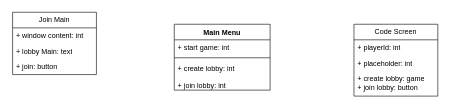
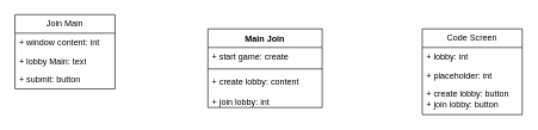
  <mxCell id="0" />
  <mxCell id="1" parent="0" />
- <mxCell id="2" value="Main Menu" style="swimlane;fontStyle=1;align=center;verticalAlign=top;childLayout=stackLayout;horizontal=1;startSize=26;horizontalStack=0;resizeParent=1;resizeParentMax=0;resizeLast=0;collapsible=1;marginBottom=0;whiteSpace=wrap;html=1;" parent="1" vertex="1"><mxGeometry x="290" y="40" width="160" height="110" as="geometry"><mxRectangle x="340" y="270" width="100" height="30" as="alternateBounds" /></mxGeometry></mxCell>
- <mxCell id="3" value="+ start game: int&amp;nbsp;" style="text;strokeColor=none;fillColor=none;align=left;verticalAlign=top;spacingLeft=4;spacingRight=4;overflow=hidden;rotatable=0;points=[[0,0.5],[1,0.5]];portConstraint=eastwest;whiteSpace=wrap;html=1;" parent="2" vertex="1"><mxGeometry y="26" width="160" height="26" as="geometry" /></mxCell>
+ <mxCell id="2" value="Main Join" style="swimlane;fontStyle=1;align=center;verticalAlign=top;childLayout=stackLayout;horizontal=1;startSize=26;horizontalStack=0;resizeParent=1;resizeParentMax=0;resizeLast=0;collapsible=1;marginBottom=0;whiteSpace=wrap;html=1;" parent="1" vertex="1"><mxGeometry x="290" y="40" width="160" height="110" as="geometry"><mxRectangle x="340" y="270" width="100" height="30" as="alternateBounds" /></mxGeometry></mxCell>
+ <mxCell id="3" value="+ start game: create&amp;nbsp;" style="text;strokeColor=none;fillColor=none;align=left;verticalAlign=top;spacingLeft=4;spacingRight=4;overflow=hidden;rotatable=0;points=[[0,0.5],[1,0.5]];portConstraint=eastwest;whiteSpace=wrap;html=1;" parent="2" vertex="1"><mxGeometry y="26" width="160" height="26" as="geometry" /></mxCell>
  <mxCell id="4" value="" style="line;strokeWidth=1;fillColor=none;align=left;verticalAlign=middle;spacingTop=-1;spacingLeft=3;spacingRight=3;rotatable=0;labelPosition=right;points=[];portConstraint=eastwest;strokeColor=inherit;" parent="2" vertex="1"><mxGeometry y="52" width="160" height="8" as="geometry" /></mxCell>
- <mxCell id="5" value="+ create lobby: int&amp;nbsp;&lt;div&gt;&lt;br&gt;&lt;/div&gt;&lt;div&gt;+ join lobby: int&amp;nbsp;&lt;/div&gt;" style="text;strokeColor=none;fillColor=none;align=left;verticalAlign=top;spacingLeft=4;spacingRight=4;overflow=hidden;rotatable=0;points=[[0,0.5],[1,0.5]];portConstraint=eastwest;whiteSpace=wrap;html=1;" parent="2" vertex="1"><mxGeometry y="60" width="160" height="50" as="geometry" /></mxCell>
+ <mxCell id="5" value="+ create lobby: content&amp;nbsp;&lt;div&gt;&lt;br&gt;&lt;/div&gt;&lt;div&gt;+ join lobby: int&amp;nbsp;&lt;/div&gt;" style="text;strokeColor=none;fillColor=none;align=left;verticalAlign=top;spacingLeft=4;spacingRight=4;overflow=hidden;rotatable=0;points=[[0,0.5],[1,0.5]];portConstraint=eastwest;whiteSpace=wrap;html=1;" parent="2" vertex="1"><mxGeometry y="60" width="160" height="50" as="geometry" /></mxCell>
  <mxCell id="6" value="Join Main" style="swimlane;fontStyle=0;childLayout=stackLayout;horizontal=1;startSize=26;fillColor=none;horizontalStack=0;resizeParent=1;resizeParentMax=0;resizeLast=0;collapsible=1;marginBottom=0;whiteSpace=wrap;html=1;" vertex="1" parent="1"><mxGeometry x="20" y="20" width="140" height="104" as="geometry" /></mxCell>
  <mxCell id="7" value="+ window content: int&amp;nbsp;" style="text;strokeColor=none;fillColor=none;align=left;verticalAlign=top;spacingLeft=4;spacingRight=4;overflow=hidden;rotatable=0;points=[[0,0.5],[1,0.5]];portConstraint=eastwest;whiteSpace=wrap;html=1;" vertex="1" parent="6"><mxGeometry y="26" width="140" height="26" as="geometry" /></mxCell>
  <mxCell id="8" value="+ lobby Main: text" style="text;strokeColor=none;fillColor=none;align=left;verticalAlign=top;spacingLeft=4;spacingRight=4;overflow=hidden;rotatable=0;points=[[0,0.5],[1,0.5]];portConstraint=eastwest;whiteSpace=wrap;html=1;" vertex="1" parent="6"><mxGeometry y="52" width="140" height="26" as="geometry" /></mxCell>
- <mxCell id="9" value="+ join: button" style="text;strokeColor=none;fillColor=none;align=left;verticalAlign=top;spacingLeft=4;spacingRight=4;overflow=hidden;rotatable=0;points=[[0,0.5],[1,0.5]];portConstraint=eastwest;whiteSpace=wrap;html=1;" vertex="1" parent="6"><mxGeometry y="78" width="140" height="26" as="geometry" /></mxCell>
+ <mxCell id="9" value="+ submit: button" style="text;strokeColor=none;fillColor=none;align=left;verticalAlign=top;spacingLeft=4;spacingRight=4;overflow=hidden;rotatable=0;points=[[0,0.5],[1,0.5]];portConstraint=eastwest;whiteSpace=wrap;html=1;" vertex="1" parent="6"><mxGeometry y="78" width="140" height="26" as="geometry" /></mxCell>
  <mxCell id="10" value="Code Screen" style="swimlane;fontStyle=0;childLayout=stackLayout;horizontal=1;startSize=26;fillColor=none;horizontalStack=0;resizeParent=1;resizeParentMax=0;resizeLast=0;collapsible=1;marginBottom=0;whiteSpace=wrap;html=1;" vertex="1" parent="1"><mxGeometry x="590" y="40" width="140" height="120" as="geometry" /></mxCell>
- <mxCell id="11" value="+ playerId: int" style="text;strokeColor=none;fillColor=none;align=left;verticalAlign=top;spacingLeft=4;spacingRight=4;overflow=hidden;rotatable=0;points=[[0,0.5],[1,0.5]];portConstraint=eastwest;whiteSpace=wrap;html=1;" vertex="1" parent="10"><mxGeometry y="26" width="140" height="26" as="geometry" /></mxCell>
+ <mxCell id="11" value="+ lobby: int" style="text;strokeColor=none;fillColor=none;align=left;verticalAlign=top;spacingLeft=4;spacingRight=4;overflow=hidden;rotatable=0;points=[[0,0.5],[1,0.5]];portConstraint=eastwest;whiteSpace=wrap;html=1;" vertex="1" parent="10"><mxGeometry y="26" width="140" height="26" as="geometry" /></mxCell>
  <mxCell id="12" value="+ placeholder: int" style="text;strokeColor=none;fillColor=none;align=left;verticalAlign=top;spacingLeft=4;spacingRight=4;overflow=hidden;rotatable=0;points=[[0,0.5],[1,0.5]];portConstraint=eastwest;whiteSpace=wrap;html=1;" vertex="1" parent="10"><mxGeometry y="52" width="140" height="26" as="geometry" /></mxCell>
- <mxCell id="13" value="+ create lobby: game&lt;div&gt;&lt;span style=&quot;background-color: initial;&quot;&gt;+ join lobby: button&lt;/span&gt;&lt;/div&gt;" style="text;strokeColor=none;fillColor=none;align=left;verticalAlign=top;spacingLeft=4;spacingRight=4;overflow=hidden;rotatable=0;points=[[0,0.5],[1,0.5]];portConstraint=eastwest;whiteSpace=wrap;html=1;" vertex="1" parent="10"><mxGeometry y="78" width="140" height="42" as="geometry" /></mxCell>
+ <mxCell id="13" value="+ create lobby: button&lt;div&gt;&lt;span style=&quot;background-color: initial;&quot;&gt;+ join lobby: button&lt;/span&gt;&lt;/div&gt;" style="text;strokeColor=none;fillColor=none;align=left;verticalAlign=top;spacingLeft=4;spacingRight=4;overflow=hidden;rotatable=0;points=[[0,0.5],[1,0.5]];portConstraint=eastwest;whiteSpace=wrap;html=1;" vertex="1" parent="10"><mxGeometry y="78" width="140" height="42" as="geometry" /></mxCell>
